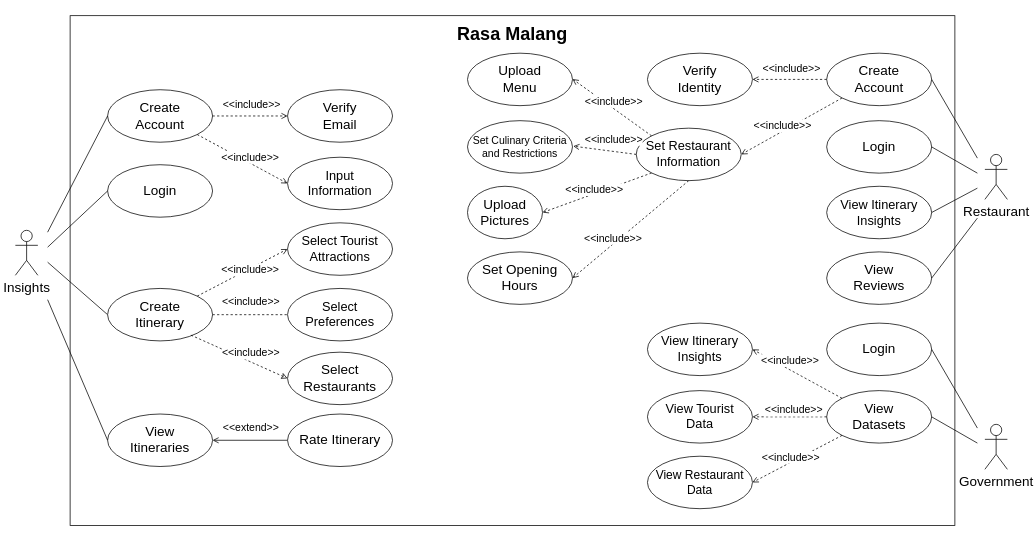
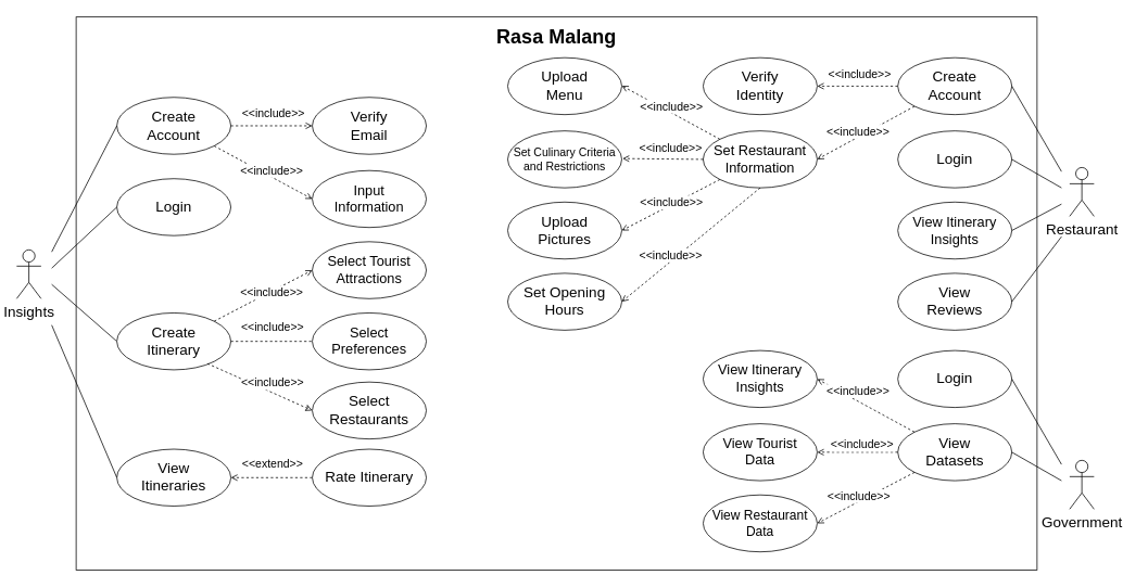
  <mxCell id="0" />
  <mxCell id="1" parent="0" />
  <mxCell id="2" value="" style="rounded=0;whiteSpace=wrap;html=1;" parent="1" vertex="1"><mxGeometry x="93" y="20" width="1180" height="680" as="geometry" /></mxCell>
  <mxCell id="3" value="&lt;b&gt;&lt;font style=&quot;font-size: 24px;&quot;&gt;Rasa Malang&lt;/font&gt;&lt;/b&gt;" style="text;html=1;strokeColor=none;fillColor=none;align=center;verticalAlign=middle;whiteSpace=wrap;rounded=0;" parent="1" vertex="1"><mxGeometry x="603" y="30" width="160" height="30" as="geometry" /></mxCell>
  <mxCell id="4" style="rounded=0;orthogonalLoop=1;jettySize=auto;html=1;exitX=1;exitY=0.5;exitDx=0;exitDy=0;entryX=0;entryY=0.5;entryDx=0;entryDy=0;dashed=1;endArrow=open;endFill=0;" parent="1" source="6" target="9" edge="1"><mxGeometry relative="1" as="geometry"><mxPoint x="393" y="153.04" as="sourcePoint" /><mxPoint x="563" y="153.04" as="targetPoint" /></mxGeometry></mxCell>
  <mxCell id="5" value="&lt;font style=&quot;font-size: 14px;&quot;&gt;&amp;lt;&amp;lt;include&amp;gt;&amp;gt;&lt;/font&gt;" style="edgeLabel;html=1;align=center;verticalAlign=middle;resizable=0;points=[];" parent="4" vertex="1" connectable="0"><mxGeometry x="0.253" y="2" relative="1" as="geometry"><mxPoint x="-12" y="-13" as="offset" /></mxGeometry></mxCell>
  <mxCell id="6" value="&lt;font style=&quot;font-size: 18px;&quot;&gt;Create&lt;br&gt;Account&lt;/font&gt;" style="ellipse;whiteSpace=wrap;html=1;" parent="1" vertex="1"><mxGeometry x="143" y="118.75" width="140" height="70" as="geometry" /></mxCell>
  <mxCell id="7" value="" style="endArrow=none;html=1;rounded=0;entryX=0;entryY=0.5;entryDx=0;entryDy=0;" parent="1" target="6" edge="1"><mxGeometry width="50" height="50" relative="1" as="geometry"><mxPoint x="63" y="308.75" as="sourcePoint" /><mxPoint x="213" y="198.75" as="targetPoint" /></mxGeometry></mxCell>
  <mxCell id="8" value="&lt;font style=&quot;font-size: 18px;&quot;&gt;Login&lt;/font&gt;" style="ellipse;whiteSpace=wrap;html=1;" parent="1" vertex="1"><mxGeometry x="143" y="218.75" width="140" height="70" as="geometry" /></mxCell>
  <mxCell id="9" value="&lt;font style=&quot;font-size: 18px;&quot;&gt;Verify&lt;br&gt;Email&lt;/font&gt;" style="ellipse;whiteSpace=wrap;html=1;" parent="1" vertex="1"><mxGeometry x="383" y="118.75" width="140" height="70" as="geometry" /></mxCell>
  <mxCell id="10" value="&lt;font style=&quot;font-size: 17px;&quot;&gt;Input&lt;br&gt;Information&lt;/font&gt;" style="ellipse;whiteSpace=wrap;html=1;" parent="1" vertex="1"><mxGeometry x="383" y="208.75" width="140" height="70" as="geometry" /></mxCell>
  <mxCell id="11" style="rounded=0;orthogonalLoop=1;jettySize=auto;html=1;exitX=1;exitY=1;exitDx=0;exitDy=0;entryX=0;entryY=0.5;entryDx=0;entryDy=0;dashed=1;endArrow=open;endFill=0;" parent="1" source="6" target="10" edge="1"><mxGeometry relative="1" as="geometry"><mxPoint x="403" y="203.75" as="sourcePoint" /><mxPoint x="543" y="203.75" as="targetPoint" /></mxGeometry></mxCell>
  <mxCell id="12" value="" style="endArrow=none;html=1;rounded=0;entryX=0;entryY=0.5;entryDx=0;entryDy=0;" parent="1" target="8" edge="1"><mxGeometry width="50" height="50" relative="1" as="geometry"><mxPoint x="63" y="328.75" as="sourcePoint" /><mxPoint x="263" y="133.75" as="targetPoint" /></mxGeometry></mxCell>
  <mxCell id="13" value="" style="endArrow=none;html=1;rounded=0;entryX=0;entryY=0.5;entryDx=0;entryDy=0;" parent="1" target="21" edge="1"><mxGeometry width="50" height="50" relative="1" as="geometry"><mxPoint x="63" y="348.75" as="sourcePoint" /><mxPoint x="253" y="348.75" as="targetPoint" /></mxGeometry></mxCell>
- <mxCell id="14" style="edgeStyle=orthogonalEdgeStyle;rounded=0;orthogonalLoop=1;jettySize=auto;html=1;exitX=0;exitY=0.5;exitDx=0;exitDy=0;entryX=1;entryY=0.5;entryDx=0;entryDy=0;endArrow=open;endFill=0;dashed=0;" parent="1" source="28" target="16" edge="1"><mxGeometry relative="1" as="geometry" /></mxCell>
+ <mxCell id="14" style="edgeStyle=orthogonalEdgeStyle;rounded=0;orthogonalLoop=1;jettySize=auto;html=1;exitX=0;exitY=0.5;exitDx=0;exitDy=0;entryX=1;entryY=0.5;entryDx=0;entryDy=0;endArrow=open;endFill=0;dashed=1;" parent="1" source="28" target="16" edge="1"><mxGeometry relative="1" as="geometry" /></mxCell>
  <mxCell id="15" value="&lt;font style=&quot;font-size: 14px;&quot;&gt;&amp;lt;&amp;lt;extend&amp;gt;&amp;gt;&lt;/font&gt;" style="edgeLabel;html=1;align=center;verticalAlign=middle;resizable=0;points=[];" parent="14" vertex="1" connectable="0"><mxGeometry x="0.165" y="-1" relative="1" as="geometry"><mxPoint x="8" y="-16" as="offset" /></mxGeometry></mxCell>
  <mxCell id="16" value="&lt;font style=&quot;font-size: 18px;&quot;&gt;View&lt;br&gt;Itineraries&lt;/font&gt;" style="ellipse;whiteSpace=wrap;html=1;" parent="1" vertex="1"><mxGeometry x="143" y="551.25" width="140" height="70" as="geometry" /></mxCell>
  <mxCell id="17" value="" style="endArrow=none;html=1;rounded=0;entryX=0;entryY=0.5;entryDx=0;entryDy=0;" parent="1" target="16" edge="1"><mxGeometry width="50" height="50" relative="1" as="geometry"><mxPoint x="63" y="398.75" as="sourcePoint" /><mxPoint x="263" y="463.75" as="targetPoint" /></mxGeometry></mxCell>
  <mxCell id="18" value="&lt;font style=&quot;font-size: 17px;&quot;&gt;Select Tourist &lt;br&gt;Attractions&lt;/font&gt;" style="ellipse;whiteSpace=wrap;html=1;" parent="1" vertex="1"><mxGeometry x="383" y="296.25" width="140" height="70" as="geometry" /></mxCell>
  <mxCell id="19" value="&lt;font style=&quot;font-size: 17px;&quot;&gt;Select Preferences&lt;/font&gt;" style="ellipse;whiteSpace=wrap;html=1;" parent="1" vertex="1"><mxGeometry x="383" y="383.75" width="140" height="70" as="geometry" /></mxCell>
  <mxCell id="20" value="&lt;font style=&quot;font-size: 18px;&quot;&gt;Select Restaurants&lt;/font&gt;" style="ellipse;whiteSpace=wrap;html=1;" parent="1" vertex="1"><mxGeometry x="383" y="468.75" width="140" height="70" as="geometry" /></mxCell>
  <mxCell id="21" value="&lt;font style=&quot;font-size: 18px;&quot;&gt;Create&lt;br&gt;Itinerary&lt;/font&gt;" style="ellipse;whiteSpace=wrap;html=1;" parent="1" vertex="1"><mxGeometry x="143" y="383.75" width="140" height="70" as="geometry" /></mxCell>
  <mxCell id="22" style="rounded=0;orthogonalLoop=1;jettySize=auto;html=1;exitX=1;exitY=0;exitDx=0;exitDy=0;entryX=0;entryY=0.5;entryDx=0;entryDy=0;dashed=1;endArrow=open;endFill=0;" parent="1" source="21" target="18" edge="1"><mxGeometry relative="1" as="geometry"><mxPoint x="382" y="173.75" as="sourcePoint" /><mxPoint x="583" y="233.75" as="targetPoint" /></mxGeometry></mxCell>
  <mxCell id="23" value="&lt;font style=&quot;font-size: 14px;&quot;&gt;&amp;lt;&amp;lt;include&amp;gt;&amp;gt;&lt;/font&gt;" style="edgeLabel;html=1;align=center;verticalAlign=middle;resizable=0;points=[];" parent="22" vertex="1" connectable="0"><mxGeometry x="0.253" y="2" relative="1" as="geometry"><mxPoint x="-4" y="6" as="offset" /></mxGeometry></mxCell>
  <mxCell id="24" style="rounded=0;orthogonalLoop=1;jettySize=auto;html=1;exitX=1;exitY=0.5;exitDx=0;exitDy=0;entryX=0;entryY=0.5;entryDx=0;entryDy=0;dashed=1;endArrow=none;endFill=0;" parent="1" source="21" target="19" edge="1"><mxGeometry relative="1" as="geometry"><mxPoint x="403" y="358.75" as="sourcePoint" /><mxPoint x="583" y="358.75" as="targetPoint" /></mxGeometry></mxCell>
  <mxCell id="25" value="&lt;font style=&quot;font-size: 14px;&quot;&gt;&amp;lt;&amp;lt;include&amp;gt;&amp;gt;&lt;/font&gt;" style="edgeLabel;html=1;align=center;verticalAlign=middle;resizable=0;points=[];" parent="24" vertex="1" connectable="0"><mxGeometry x="0.253" y="2" relative="1" as="geometry"><mxPoint x="-13" y="-16" as="offset" /></mxGeometry></mxCell>
  <mxCell id="26" style="rounded=0;orthogonalLoop=1;jettySize=auto;html=1;exitX=0.794;exitY=0.89;exitDx=0;exitDy=0;entryX=0;entryY=0.5;entryDx=0;entryDy=0;dashed=1;endArrow=classic;endFill=0;exitPerimeter=0;" parent="1" source="21" target="20" edge="1"><mxGeometry relative="1" as="geometry"><mxPoint x="382" y="383.75" as="sourcePoint" /><mxPoint x="583" y="463.75" as="targetPoint" /></mxGeometry></mxCell>
  <mxCell id="27" value="&lt;font style=&quot;font-size: 14px;&quot;&gt;&amp;lt;&amp;lt;include&amp;gt;&amp;gt;&lt;/font&gt;" style="edgeLabel;html=1;align=center;verticalAlign=middle;resizable=0;points=[];" parent="26" vertex="1" connectable="0"><mxGeometry x="0.253" y="2" relative="1" as="geometry"><mxPoint x="-2" y="-11" as="offset" /></mxGeometry></mxCell>
  <mxCell id="28" value="&lt;font style=&quot;font-size: 18px;&quot;&gt;Rate Itinerary&lt;/font&gt;" style="ellipse;whiteSpace=wrap;html=1;" parent="1" vertex="1"><mxGeometry x="383" y="551.25" width="140" height="70" as="geometry" /></mxCell>
  <mxCell id="29" value="&lt;br&gt;" style="edgeLabel;html=1;align=center;verticalAlign=middle;resizable=0;points=[];" parent="1" vertex="1" connectable="0"><mxGeometry x="459.468" y="516.72" as="geometry" /></mxCell>
  <mxCell id="30" value="&lt;font style=&quot;font-size: 18px;&quot;&gt;Restaurant&lt;/font&gt;" style="shape=umlActor;verticalLabelPosition=bottom;verticalAlign=top;html=1;outlineConnect=0;" parent="1" vertex="1"><mxGeometry x="1313" y="205" width="30" height="60" as="geometry" /></mxCell>
  <mxCell id="31" value="&lt;font style=&quot;font-size: 18px;&quot;&gt;Insights&lt;/font&gt;" style="shape=umlActor;verticalLabelPosition=bottom;verticalAlign=top;html=1;outlineConnect=0;" parent="1" vertex="1"><mxGeometry x="20" y="306.25" width="30" height="60" as="geometry" /></mxCell>
  <mxCell id="32" value="&lt;font style=&quot;font-size: 14px;&quot;&gt;&amp;lt;&amp;lt;include&amp;gt;&amp;gt;&lt;/font&gt;" style="edgeLabel;html=1;align=center;verticalAlign=middle;resizable=0;points=[];" parent="1" vertex="1" connectable="0"><mxGeometry x="332.998" y="208.75" as="geometry" /></mxCell>
  <mxCell id="33" value="&lt;span style=&quot;font-size: 18px;&quot;&gt;Upload&lt;br&gt;Menu&lt;/span&gt;" style="ellipse;whiteSpace=wrap;html=1;" parent="1" vertex="1"><mxGeometry x="623" y="70" width="140" height="70" as="geometry" /></mxCell>
  <mxCell id="34" value="&lt;span style=&quot;font-size: 18px;&quot;&gt;Verify&lt;br&gt;Identity&lt;/span&gt;" style="ellipse;whiteSpace=wrap;html=1;" parent="1" vertex="1"><mxGeometry x="863" y="70" width="140" height="70" as="geometry" /></mxCell>
  <mxCell id="35" value="&lt;font style=&quot;font-size: 18px;&quot;&gt;Create&lt;br&gt;Account&lt;/font&gt;" style="ellipse;whiteSpace=wrap;html=1;" parent="1" vertex="1"><mxGeometry x="1102" y="70" width="140" height="70" as="geometry" /></mxCell>
  <mxCell id="36" value="&lt;span style=&quot;font-size: 18px;&quot;&gt;Login&lt;/span&gt;" style="ellipse;whiteSpace=wrap;html=1;" parent="1" vertex="1"><mxGeometry x="1102" y="160" width="140" height="70" as="geometry" /></mxCell>
  <mxCell id="37" value="&lt;font style=&quot;font-size: 17px;&quot;&gt;View Itinerary Insights&lt;/font&gt;" style="ellipse;whiteSpace=wrap;html=1;" parent="1" vertex="1"><mxGeometry x="1102" y="247.5" width="140" height="70" as="geometry" /></mxCell>
  <mxCell id="38" value="&lt;span style=&quot;font-size: 18px;&quot;&gt;View&lt;br&gt;Reviews&lt;/span&gt;" style="ellipse;whiteSpace=wrap;html=1;" parent="1" vertex="1"><mxGeometry x="1102" y="335" width="140" height="70" as="geometry" /></mxCell>
- <mxCell id="39" value="&lt;font style=&quot;font-size: 17px;&quot;&gt;Set Restaurant Information&lt;/font&gt;" style="ellipse;whiteSpace=wrap;html=1;" parent="1" vertex="1"><mxGeometry x="848" y="170" width="140" height="70" as="geometry" /></mxCell>
+ <mxCell id="39" value="&lt;font style=&quot;font-size: 17px;&quot;&gt;Set Restaurant Information&lt;/font&gt;" style="ellipse;whiteSpace=wrap;html=1;" parent="1" vertex="1"><mxGeometry x="863" y="160" width="140" height="70" as="geometry" /></mxCell>
  <mxCell id="40" value="&lt;font style=&quot;font-size: 14px;&quot;&gt;Set Culinary&amp;nbsp;Criteria&lt;br&gt;and Restrictions&lt;/font&gt;" style="ellipse;whiteSpace=wrap;html=1;" parent="1" vertex="1"><mxGeometry x="623" y="160" width="140" height="70" as="geometry" /></mxCell>
- <mxCell id="41" value="&lt;span style=&quot;font-size: 18px;&quot;&gt;Upload&lt;br&gt;Pictures&lt;/span&gt;" style="ellipse;whiteSpace=wrap;html=1;" parent="1" vertex="1"><mxGeometry x="623" y="247.5" width="100" height="70" as="geometry" /></mxCell>
+ <mxCell id="41" value="&lt;span style=&quot;font-size: 18px;&quot;&gt;Upload&lt;br&gt;Pictures&lt;/span&gt;" style="ellipse;whiteSpace=wrap;html=1;" parent="1" vertex="1"><mxGeometry x="623" y="247.5" width="140" height="70" as="geometry" /></mxCell>
  <mxCell id="42" value="&lt;span style=&quot;font-size: 18px;&quot;&gt;Set Opening Hours&lt;/span&gt;" style="ellipse;whiteSpace=wrap;html=1;" parent="1" vertex="1"><mxGeometry x="623" y="335" width="140" height="70" as="geometry" /></mxCell>
  <mxCell id="43" style="rounded=0;orthogonalLoop=1;jettySize=auto;html=1;exitX=0;exitY=0.5;exitDx=0;exitDy=0;entryX=1;entryY=0.5;entryDx=0;entryDy=0;dashed=1;endArrow=open;endFill=0;" parent="1" source="35" target="34" edge="1"><mxGeometry relative="1" as="geometry"><mxPoint x="293" y="115" as="sourcePoint" /><mxPoint x="393" y="115" as="targetPoint" /></mxGeometry></mxCell>
  <mxCell id="44" value="&lt;font style=&quot;font-size: 14px;&quot;&gt;&amp;lt;&amp;lt;include&amp;gt;&amp;gt;&lt;/font&gt;" style="edgeLabel;html=1;align=center;verticalAlign=middle;resizable=0;points=[];" parent="43" vertex="1" connectable="0"><mxGeometry x="0.253" y="2" relative="1" as="geometry"><mxPoint x="14" y="-17" as="offset" /></mxGeometry></mxCell>
  <mxCell id="45" style="rounded=0;orthogonalLoop=1;jettySize=auto;html=1;entryX=1;entryY=0.5;entryDx=0;entryDy=0;dashed=1;endArrow=open;endFill=0;exitX=0;exitY=1;exitDx=0;exitDy=0;" parent="1" source="35" target="39" edge="1"><mxGeometry relative="1" as="geometry"><mxPoint x="1102" y="194" as="sourcePoint" /><mxPoint x="1003" y="194.38" as="targetPoint" /></mxGeometry></mxCell>
  <mxCell id="46" value="&lt;font style=&quot;font-size: 14px;&quot;&gt;&amp;lt;&amp;lt;include&amp;gt;&amp;gt;&lt;/font&gt;" style="edgeLabel;html=1;align=center;verticalAlign=middle;resizable=0;points=[];" parent="45" vertex="1" connectable="0"><mxGeometry x="0.253" y="2" relative="1" as="geometry"><mxPoint x="4" y="-12" as="offset" /></mxGeometry></mxCell>
  <mxCell id="47" style="rounded=0;orthogonalLoop=1;jettySize=auto;html=1;exitX=0;exitY=0;exitDx=0;exitDy=0;entryX=1;entryY=0.5;entryDx=0;entryDy=0;dashed=1;endArrow=open;endFill=0;" parent="1" source="39" edge="1"><mxGeometry relative="1" as="geometry"><mxPoint x="862" y="104.47" as="sourcePoint" /><mxPoint x="763" y="104.47" as="targetPoint" /></mxGeometry></mxCell>
  <mxCell id="48" value="&lt;font style=&quot;font-size: 14px;&quot;&gt;&amp;lt;&amp;lt;include&amp;gt;&amp;gt;&lt;/font&gt;" style="edgeLabel;html=1;align=center;verticalAlign=middle;resizable=0;points=[];" parent="47" vertex="1" connectable="0"><mxGeometry x="0.253" y="2" relative="1" as="geometry"><mxPoint x="16" y="-1" as="offset" /></mxGeometry></mxCell>
  <mxCell id="49" style="rounded=0;orthogonalLoop=1;jettySize=auto;html=1;exitX=0;exitY=0.5;exitDx=0;exitDy=0;dashed=1;endArrow=open;endFill=0;" parent="1" source="39" edge="1"><mxGeometry relative="1" as="geometry"><mxPoint x="863" y="194.47" as="sourcePoint" /><mxPoint x="764" y="194" as="targetPoint" /></mxGeometry></mxCell>
  <mxCell id="50" value="&lt;font style=&quot;font-size: 14px;&quot;&gt;&amp;lt;&amp;lt;include&amp;gt;&amp;gt;&lt;/font&gt;" style="edgeLabel;html=1;align=center;verticalAlign=middle;resizable=0;points=[];" parent="49" vertex="1" connectable="0"><mxGeometry x="0.253" y="2" relative="1" as="geometry"><mxPoint x="22" y="-16" as="offset" /></mxGeometry></mxCell>
  <mxCell id="51" style="rounded=0;orthogonalLoop=1;jettySize=auto;html=1;exitX=0;exitY=1;exitDx=0;exitDy=0;dashed=1;endArrow=open;endFill=0;entryX=1;entryY=0.5;entryDx=0;entryDy=0;" parent="1" source="39" target="41" edge="1"><mxGeometry relative="1" as="geometry"><mxPoint x="873" y="205" as="sourcePoint" /><mxPoint x="774" y="204" as="targetPoint" /></mxGeometry></mxCell>
  <mxCell id="52" value="&lt;font style=&quot;font-size: 14px;&quot;&gt;&amp;lt;&amp;lt;include&amp;gt;&amp;gt;&lt;/font&gt;" style="edgeLabel;html=1;align=center;verticalAlign=middle;resizable=0;points=[];" parent="51" vertex="1" connectable="0"><mxGeometry x="0.253" y="2" relative="1" as="geometry"><mxPoint x="14" y="-13" as="offset" /></mxGeometry></mxCell>
  <mxCell id="53" style="rounded=0;orthogonalLoop=1;jettySize=auto;html=1;exitX=0.5;exitY=1;exitDx=0;exitDy=0;dashed=1;endArrow=open;endFill=0;entryX=1;entryY=0.5;entryDx=0;entryDy=0;" parent="1" source="39" target="42" edge="1"><mxGeometry relative="1" as="geometry"><mxPoint x="883" y="215" as="sourcePoint" /><mxPoint x="784" y="214" as="targetPoint" /></mxGeometry></mxCell>
  <mxCell id="54" value="&lt;font style=&quot;font-size: 14px;&quot;&gt;&amp;lt;&amp;lt;include&amp;gt;&amp;gt;&lt;/font&gt;" style="edgeLabel;html=1;align=center;verticalAlign=middle;resizable=0;points=[];" parent="53" vertex="1" connectable="0"><mxGeometry x="0.253" y="2" relative="1" as="geometry"><mxPoint x="-5" y="-7" as="offset" /></mxGeometry></mxCell>
  <mxCell id="55" value="" style="endArrow=none;html=1;rounded=0;exitX=1;exitY=0.5;exitDx=0;exitDy=0;" parent="1" source="35" edge="1"><mxGeometry width="50" height="50" relative="1" as="geometry"><mxPoint x="73" y="270" as="sourcePoint" /><mxPoint x="1303" y="210" as="targetPoint" /></mxGeometry></mxCell>
  <mxCell id="56" value="" style="endArrow=none;html=1;rounded=0;exitX=1;exitY=0.5;exitDx=0;exitDy=0;" parent="1" source="36" edge="1"><mxGeometry width="50" height="50" relative="1" as="geometry"><mxPoint x="1252" y="115" as="sourcePoint" /><mxPoint x="1303" y="230" as="targetPoint" /></mxGeometry></mxCell>
  <mxCell id="57" value="" style="endArrow=none;html=1;rounded=0;exitX=1;exitY=0.5;exitDx=0;exitDy=0;" parent="1" source="37" edge="1"><mxGeometry width="50" height="50" relative="1" as="geometry"><mxPoint x="1252" y="205" as="sourcePoint" /><mxPoint x="1303" y="250" as="targetPoint" /></mxGeometry></mxCell>
  <mxCell id="58" value="" style="endArrow=none;html=1;rounded=0;exitX=1;exitY=0.5;exitDx=0;exitDy=0;" parent="1" source="38" edge="1"><mxGeometry width="50" height="50" relative="1" as="geometry"><mxPoint x="1262" y="215" as="sourcePoint" /><mxPoint x="1303" y="290" as="targetPoint" /></mxGeometry></mxCell>
  <mxCell id="59" value="&lt;font style=&quot;font-size: 18px;&quot;&gt;Government&lt;/font&gt;" style="shape=umlActor;verticalLabelPosition=bottom;verticalAlign=top;html=1;outlineConnect=0;" parent="1" vertex="1"><mxGeometry x="1313" y="565" width="30" height="60" as="geometry" /></mxCell>
  <mxCell id="60" value="&lt;font style=&quot;font-size: 17px;&quot;&gt;View Itinerary Insights&lt;/font&gt;" style="ellipse;whiteSpace=wrap;html=1;" parent="1" vertex="1"><mxGeometry x="863" y="430" width="140" height="70" as="geometry" /></mxCell>
  <mxCell id="61" value="&lt;span style=&quot;font-size: 18px;&quot;&gt;Login&lt;/span&gt;" style="ellipse;whiteSpace=wrap;html=1;" parent="1" vertex="1"><mxGeometry x="1102" y="430" width="140" height="70" as="geometry" /></mxCell>
  <mxCell id="62" value="&lt;span style=&quot;font-size: 18px;&quot;&gt;View&lt;br&gt;Datasets&lt;br&gt;&lt;/span&gt;" style="ellipse;whiteSpace=wrap;html=1;" parent="1" vertex="1"><mxGeometry x="1102" y="520" width="140" height="70" as="geometry" /></mxCell>
  <mxCell id="63" value="&lt;font style=&quot;font-size: 17px;&quot;&gt;View Tourist&lt;br&gt;Data&lt;/font&gt;" style="ellipse;whiteSpace=wrap;html=1;" parent="1" vertex="1"><mxGeometry x="863" y="520" width="140" height="70" as="geometry" /></mxCell>
  <mxCell id="64" style="rounded=0;orthogonalLoop=1;jettySize=auto;html=1;entryX=1;entryY=0.5;entryDx=0;entryDy=0;dashed=1;endArrow=open;endFill=0;exitX=0;exitY=0.5;exitDx=0;exitDy=0;" parent="1" source="62" target="63" edge="1"><mxGeometry relative="1" as="geometry"><mxPoint x="1102" y="554" as="sourcePoint" /><mxPoint x="1003" y="554.38" as="targetPoint" /></mxGeometry></mxCell>
  <mxCell id="65" value="&lt;font style=&quot;font-size: 14px;&quot;&gt;&amp;lt;&amp;lt;include&amp;gt;&amp;gt;&lt;/font&gt;" style="edgeLabel;html=1;align=center;verticalAlign=middle;resizable=0;points=[];" parent="64" vertex="1" connectable="0"><mxGeometry x="0.253" y="2" relative="1" as="geometry"><mxPoint x="17" y="-12" as="offset" /></mxGeometry></mxCell>
  <mxCell id="66" value="" style="endArrow=none;html=1;rounded=0;exitX=1;exitY=0.5;exitDx=0;exitDy=0;" parent="1" source="61" edge="1"><mxGeometry width="50" height="50" relative="1" as="geometry"><mxPoint x="73" y="630" as="sourcePoint" /><mxPoint x="1303" y="570" as="targetPoint" /></mxGeometry></mxCell>
  <mxCell id="67" value="" style="endArrow=none;html=1;rounded=0;exitX=1;exitY=0.5;exitDx=0;exitDy=0;" parent="1" source="62" edge="1"><mxGeometry width="50" height="50" relative="1" as="geometry"><mxPoint x="1252" y="475" as="sourcePoint" /><mxPoint x="1303" y="590" as="targetPoint" /></mxGeometry></mxCell>
  <mxCell id="68" value="&lt;font style=&quot;font-size: 16px;&quot;&gt;View Restaurant Data&lt;/font&gt;" style="ellipse;whiteSpace=wrap;html=1;" parent="1" vertex="1"><mxGeometry x="863" y="607.5" width="140" height="70" as="geometry" /></mxCell>
  <mxCell id="69" style="rounded=0;orthogonalLoop=1;jettySize=auto;html=1;entryX=1;entryY=0.5;entryDx=0;entryDy=0;dashed=1;endArrow=open;endFill=0;exitX=0;exitY=1;exitDx=0;exitDy=0;" parent="1" source="62" target="68" edge="1"><mxGeometry relative="1" as="geometry"><mxPoint x="1102" y="640" as="sourcePoint" /><mxPoint x="1003" y="640" as="targetPoint" /></mxGeometry></mxCell>
  <mxCell id="70" value="&lt;font style=&quot;font-size: 14px;&quot;&gt;&amp;lt;&amp;lt;include&amp;gt;&amp;gt;&lt;/font&gt;" style="edgeLabel;html=1;align=center;verticalAlign=middle;resizable=0;points=[];" parent="69" vertex="1" connectable="0"><mxGeometry x="0.253" y="2" relative="1" as="geometry"><mxPoint x="5" y="-13" as="offset" /></mxGeometry></mxCell>
  <mxCell id="71" style="rounded=0;orthogonalLoop=1;jettySize=auto;html=1;dashed=1;endArrow=open;endFill=0;entryX=1;entryY=0.5;entryDx=0;entryDy=0;exitX=0;exitY=0;exitDx=0;exitDy=0;" parent="1" source="62" target="60" edge="1"><mxGeometry relative="1" as="geometry"><mxPoint x="1102" y="464" as="sourcePoint" /><mxPoint x="1003" y="460" as="targetPoint" /></mxGeometry></mxCell>
  <mxCell id="72" value="&lt;font style=&quot;font-size: 14px;&quot;&gt;&amp;lt;&amp;lt;include&amp;gt;&amp;gt;&lt;/font&gt;" style="edgeLabel;html=1;align=center;verticalAlign=middle;resizable=0;points=[];" parent="71" vertex="1" connectable="0"><mxGeometry x="0.253" y="2" relative="1" as="geometry"><mxPoint x="6" y="-12" as="offset" /></mxGeometry></mxCell>
  <mxCell id="73" style="edgeStyle=orthogonalEdgeStyle;rounded=0;orthogonalLoop=1;jettySize=auto;html=1;exitX=0.5;exitY=1;exitDx=0;exitDy=0;" parent="1" source="2" target="2" edge="1"><mxGeometry relative="1" as="geometry" /></mxCell>
